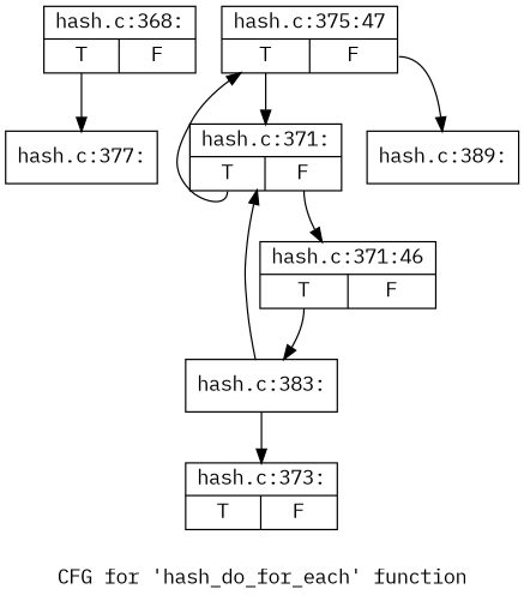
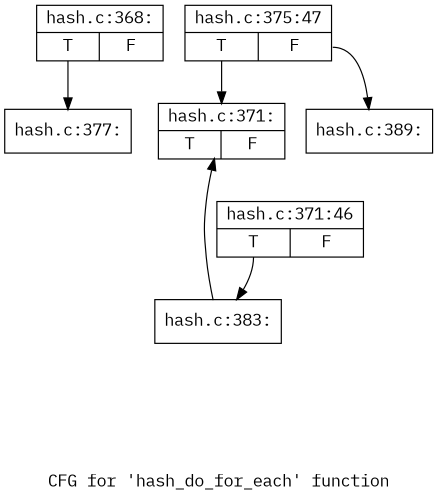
  digraph {
    fontname="IBM Plex Mono"
    label="CFG for 'hash_do_for_each' function"
    node [fontname="IBM Plex Mono" shape=record]
    edge [fontname="IBM Plex Mono" tailport=s0]
    n1 [label="{hash.c:368:|{<s0>T|<s1>F}}"]
    n2 [label="{hash.c:377:}"]
    n3 [label="{hash.c:389:}"]
    n4 [label="{hash.c:371:|{<s0>T|<s1>F}}"]
    n5 [label="{hash.c:375:47|{<s0>T|<s1>F}}"]
    n6 [label="{hash.c:371:46|{<s0>T|<s1>F}}"]
    n7 [label="{hash.c:383:}"]
-   n8 [label="{hash.c:373:|{<s0>T|<s1>F}}"]
    n1 -> n2
-   n4 -> n5
-   n4 -> n6 [tailport=s1]
    n5 -> n3 [tailport=s1]
    n5 -> n4
    n6 -> n7
    n7 -> n4
-   n7 -> n8
  }
